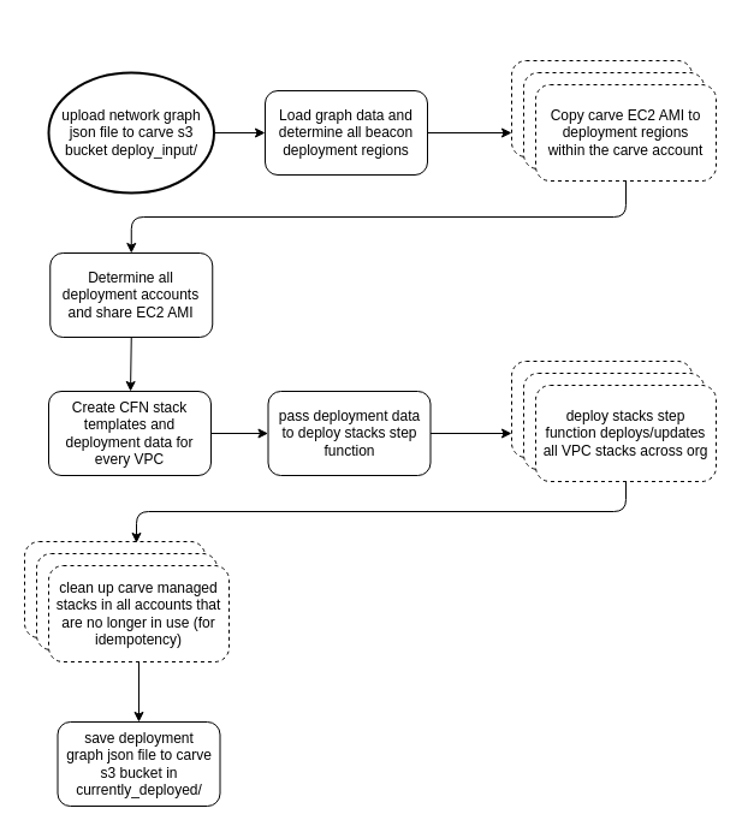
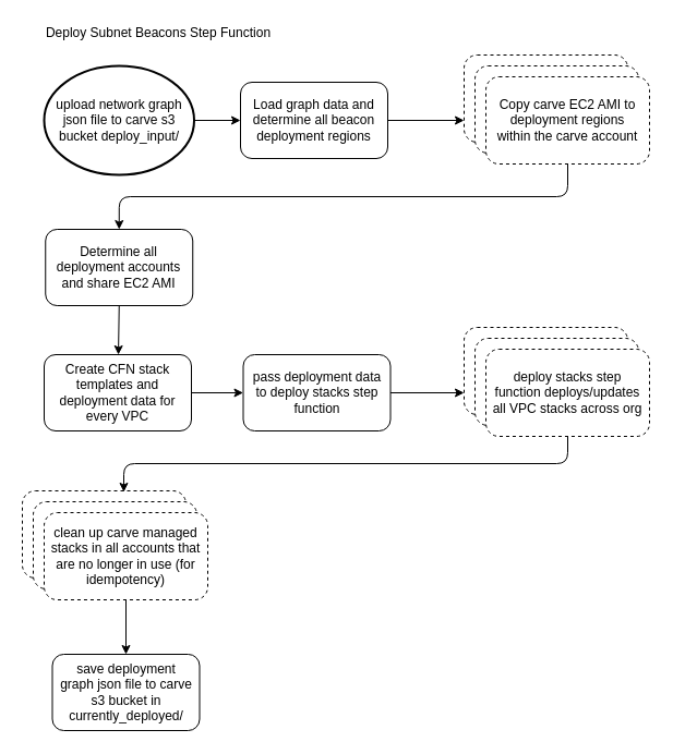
  <mxCell id="0" />
  <mxCell id="1" parent="0" />
  <mxCell id="2" value="upload network graph json file to carve s3 bucket deploy_input/" style="strokeWidth=2;html=1;shape=mxgraph.flowchart.start_2;whiteSpace=wrap;spacingLeft=5;spacingRight=5;" parent="1" vertex="1"><mxGeometry x="40" y="60" width="137.5" height="100" as="geometry" /></mxCell>
+ <mxCell id="3" value="Deploy Subnet Beacons Step Function" style="text;html=1;strokeColor=none;fillColor=none;align=center;verticalAlign=middle;whiteSpace=wrap;rounded=0;" parent="1" vertex="1"><mxGeometry x="20" y="20" width="250" height="20" as="geometry" /></mxCell>
  <mxCell id="4" value="&lt;span&gt;Load graph data and determine&lt;/span&gt;&amp;nbsp;all beacon deployment&amp;nbsp;&lt;span&gt;regions&lt;/span&gt;" style="rounded=1;whiteSpace=wrap;html=1;spacingLeft=5;spacingRight=5;" parent="1" vertex="1"><mxGeometry x="220" y="75" width="135" height="70" as="geometry" /></mxCell>
  <mxCell id="5" value="" style="endArrow=classic;html=1;exitX=1;exitY=0.5;exitDx=0;exitDy=0;entryX=0;entryY=0.75;entryDx=0;entryDy=0;" edge="1" parent="1" source="4" target="8"><mxGeometry width="50" height="50" relative="1" as="geometry"><mxPoint x="400" y="630" as="sourcePoint" /><mxPoint x="425" y="110" as="targetPoint" /></mxGeometry></mxCell>
  <mxCell id="6" value="" style="endArrow=classic;html=1;exitX=1;exitY=0.5;exitDx=0;exitDy=0;exitPerimeter=0;entryX=0;entryY=0.5;entryDx=0;entryDy=0;" edge="1" parent="1" source="2" target="4"><mxGeometry width="50" height="50" relative="1" as="geometry"><mxPoint x="550" y="580" as="sourcePoint" /><mxPoint x="600" y="530" as="targetPoint" /></mxGeometry></mxCell>
  <mxCell id="7" value="" style="group" vertex="1" connectable="0" parent="1"><mxGeometry x="425" y="50" width="170" height="100" as="geometry" /></mxCell>
  <mxCell id="8" value="" style="rounded=1;whiteSpace=wrap;html=1;dashed=1;" vertex="1" parent="7"><mxGeometry width="150" height="80" as="geometry" /></mxCell>
  <mxCell id="9" value="" style="rounded=1;whiteSpace=wrap;html=1;dashed=1;" vertex="1" parent="7"><mxGeometry x="10" y="10" width="150" height="80" as="geometry" /></mxCell>
  <mxCell id="10" value="Copy carve EC2 AMI to deployment regions within the carve account" style="rounded=1;whiteSpace=wrap;html=1;dashed=1;spacingLeft=5;spacingRight=5;" vertex="1" parent="7"><mxGeometry x="20" y="20" width="150" height="80" as="geometry" /></mxCell>
  <mxCell id="11" value="Determine all deployment accounts and share EC2 AMI" style="rounded=1;whiteSpace=wrap;html=1;spacingLeft=5;spacingRight=5;" vertex="1" parent="1"><mxGeometry x="41.25" y="210" width="135" height="70" as="geometry" /></mxCell>
  <mxCell id="12" value="Create CFN stack templates and deployment data for every VPC" style="rounded=1;whiteSpace=wrap;html=1;spacingLeft=5;spacingRight=5;" vertex="1" parent="1"><mxGeometry x="40" y="325" width="135" height="70" as="geometry" /></mxCell>
  <mxCell id="13" value="pass deployment data to deploy stacks step function" style="rounded=1;whiteSpace=wrap;html=1;spacingLeft=5;spacingRight=5;" vertex="1" parent="1"><mxGeometry x="222.5" y="325" width="135" height="70" as="geometry" /></mxCell>
  <mxCell id="14" value="" style="endArrow=classic;html=1;entryX=0;entryY=0.5;entryDx=0;entryDy=0;exitX=1;exitY=0.5;exitDx=0;exitDy=0;" edge="1" parent="1" source="12" target="13"><mxGeometry width="50" height="50" relative="1" as="geometry"><mxPoint x="377.5" y="245" as="sourcePoint" /><mxPoint x="257.5" y="255" as="targetPoint" /></mxGeometry></mxCell>
  <mxCell id="15" value="" style="endArrow=classic;html=1;exitX=1;exitY=0.5;exitDx=0;exitDy=0;entryX=0;entryY=0.75;entryDx=0;entryDy=0;" edge="1" parent="1" source="13" target="18"><mxGeometry width="50" height="50" relative="1" as="geometry"><mxPoint x="570" y="235" as="sourcePoint" /><mxPoint x="410" y="370" as="targetPoint" /></mxGeometry></mxCell>
  <mxCell id="16" value="save deployment graph json file to carve s3 bucket in currently_deployed/" style="rounded=1;whiteSpace=wrap;html=1;spacingLeft=5;spacingRight=5;" vertex="1" parent="1"><mxGeometry x="47.5" y="600" width="135" height="70" as="geometry" /></mxCell>
  <mxCell id="17" value="" style="group" vertex="1" connectable="0" parent="1"><mxGeometry x="425" y="300" width="170" height="100" as="geometry" /></mxCell>
  <mxCell id="18" value="" style="rounded=1;whiteSpace=wrap;html=1;dashed=1;" vertex="1" parent="17"><mxGeometry width="150" height="80" as="geometry" /></mxCell>
  <mxCell id="19" value="" style="rounded=1;whiteSpace=wrap;html=1;dashed=1;" vertex="1" parent="17"><mxGeometry x="10" y="10" width="150" height="80" as="geometry" /></mxCell>
  <mxCell id="20" value="deploy stacks step function deploys/updates all VPC stacks across org" style="rounded=1;whiteSpace=wrap;html=1;dashed=1;spacingLeft=5;spacingRight=5;" vertex="1" parent="17"><mxGeometry x="20" y="20" width="150" height="80" as="geometry" /></mxCell>
  <mxCell id="21" value="" style="group" vertex="1" connectable="0" parent="1"><mxGeometry x="20" y="450" width="170" height="100" as="geometry" /></mxCell>
  <mxCell id="22" value="" style="rounded=1;whiteSpace=wrap;html=1;dashed=1;" vertex="1" parent="21"><mxGeometry width="150" height="80" as="geometry" /></mxCell>
  <mxCell id="23" value="" style="rounded=1;whiteSpace=wrap;html=1;dashed=1;" vertex="1" parent="21"><mxGeometry x="10" y="10" width="150" height="80" as="geometry" /></mxCell>
  <mxCell id="24" value="clean up carve managed stacks in all accounts that are no longer in use (for idempotency)" style="rounded=1;whiteSpace=wrap;html=1;dashed=1;spacingLeft=5;spacingRight=5;" vertex="1" parent="21"><mxGeometry x="20" y="20" width="150" height="80" as="geometry" /></mxCell>
  <mxCell id="25" value="" style="endArrow=classic;html=1;fontColor=#808080;exitX=0.5;exitY=1;exitDx=0;exitDy=0;entryX=0.5;entryY=0;entryDx=0;entryDy=0;edgeStyle=orthogonalEdgeStyle;" edge="1" parent="1" source="10" target="11"><mxGeometry width="50" height="50" relative="1" as="geometry"><mxPoint x="410" y="440" as="sourcePoint" /><mxPoint x="460" y="390" as="targetPoint" /></mxGeometry></mxCell>
  <mxCell id="26" value="" style="endArrow=classic;html=1;fontColor=#808080;exitX=0.5;exitY=1;exitDx=0;exitDy=0;" edge="1" parent="1" source="11" target="12"><mxGeometry width="50" height="50" relative="1" as="geometry"><mxPoint x="410" y="440" as="sourcePoint" /><mxPoint x="460" y="390" as="targetPoint" /></mxGeometry></mxCell>
  <mxCell id="27" value="" style="endArrow=classic;html=1;fontColor=#808080;exitX=0.5;exitY=1;exitDx=0;exitDy=0;entryX=0.62;entryY=0.013;entryDx=0;entryDy=0;edgeStyle=orthogonalEdgeStyle;entryPerimeter=0;" edge="1" parent="1" source="20" target="22"><mxGeometry width="50" height="50" relative="1" as="geometry"><mxPoint x="410" y="440" as="sourcePoint" /><mxPoint x="460" y="390" as="targetPoint" /></mxGeometry></mxCell>
  <mxCell id="28" value="" style="endArrow=classic;html=1;fontColor=#808080;entryX=0.5;entryY=0;entryDx=0;entryDy=0;exitX=0.5;exitY=1;exitDx=0;exitDy=0;" edge="1" parent="1" source="24" target="16"><mxGeometry width="50" height="50" relative="1" as="geometry"><mxPoint x="129" y="550" as="sourcePoint" /><mxPoint x="470" y="390" as="targetPoint" /></mxGeometry></mxCell>
